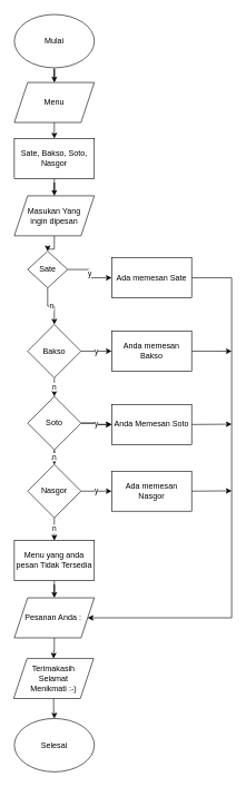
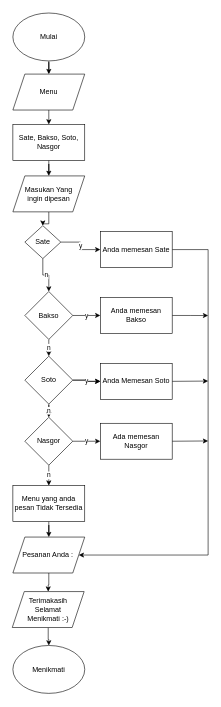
  <mxCell id="0" />
  <mxCell id="1" parent="0" />
  <mxCell id="2" style="edgeStyle=orthogonalEdgeStyle;rounded=0;orthogonalLoop=1;jettySize=auto;html=1;exitX=0.5;exitY=1;exitDx=0;exitDy=0;" edge="1" parent="1" source="3" target="7"><mxGeometry relative="1" as="geometry" /></mxCell>
  <mxCell id="3" value="Mulai" style="ellipse;whiteSpace=wrap;html=1;" vertex="1" parent="1"><mxGeometry x="21" y="20" width="120" height="80" as="geometry" /></mxCell>
  <mxCell id="4" style="edgeStyle=orthogonalEdgeStyle;rounded=0;orthogonalLoop=1;jettySize=auto;html=1;exitX=0.5;exitY=1;exitDx=0;exitDy=0;" edge="1" parent="1" source="5" target="9"><mxGeometry relative="1" as="geometry" /></mxCell>
  <mxCell id="5" value="Sate, Bakso, Soto, Nasgor" style="rounded=0;whiteSpace=wrap;html=1;" vertex="1" parent="1"><mxGeometry x="21" y="206" width="120" height="60" as="geometry" /></mxCell>
  <mxCell id="6" style="edgeStyle=orthogonalEdgeStyle;rounded=0;orthogonalLoop=1;jettySize=auto;html=1;exitX=0.5;exitY=1;exitDx=0;exitDy=0;entryX=0.5;entryY=0;entryDx=0;entryDy=0;" edge="1" parent="1" source="7" target="5"><mxGeometry relative="1" as="geometry" /></mxCell>
  <mxCell id="7" value="Menu" style="shape=parallelogram;perimeter=parallelogramPerimeter;whiteSpace=wrap;html=1;fixedSize=1;" vertex="1" parent="1"><mxGeometry x="21" y="122" width="120" height="60" as="geometry" /></mxCell>
  <mxCell id="8" style="edgeStyle=orthogonalEdgeStyle;rounded=0;orthogonalLoop=1;jettySize=auto;html=1;exitX=0.5;exitY=1;exitDx=0;exitDy=0;" edge="1" parent="1" source="9" target="12"><mxGeometry relative="1" as="geometry" /></mxCell>
  <mxCell id="9" value="Masukan Yang &lt;br&gt;ingin dipesan" style="shape=parallelogram;perimeter=parallelogramPerimeter;whiteSpace=wrap;html=1;fixedSize=1;" vertex="1" parent="1"><mxGeometry x="21" y="292" width="120" height="60" as="geometry" /></mxCell>
  <mxCell id="10" value="n" style="edgeStyle=orthogonalEdgeStyle;rounded=0;orthogonalLoop=1;jettySize=auto;html=1;exitX=0.5;exitY=1;exitDx=0;exitDy=0;" edge="1" parent="1" source="12" target="17"><mxGeometry relative="1" as="geometry" /></mxCell>
  <mxCell id="11" value="y" style="edgeStyle=orthogonalEdgeStyle;rounded=0;orthogonalLoop=1;jettySize=auto;html=1;exitX=1;exitY=0.5;exitDx=0;exitDy=0;" edge="1" parent="1" source="12" target="14"><mxGeometry relative="1" as="geometry" /></mxCell>
  <mxCell id="12" value="Sate" style="rhombus;whiteSpace=wrap;html=1;" vertex="1" parent="1"><mxGeometry x="41" y="375" width="60" height="55" as="geometry" /></mxCell>
  <mxCell id="13" style="edgeStyle=orthogonalEdgeStyle;rounded=0;orthogonalLoop=1;jettySize=auto;html=1;exitX=1;exitY=0.5;exitDx=0;exitDy=0;" edge="1" parent="1" source="14" target="34"><mxGeometry relative="1" as="geometry"><Array as="points"><mxPoint x="347" y="415" /><mxPoint x="347" y="925" /></Array></mxGeometry></mxCell>
- <mxCell id="14" value="Ada memesan Sate" style="rounded=0;whiteSpace=wrap;html=1;" vertex="1" parent="1"><mxGeometry x="167" y="385" width="120" height="60" as="geometry" /></mxCell>
+ <mxCell id="14" value="Anda memesan Sate" style="rounded=0;whiteSpace=wrap;html=1;" vertex="1" parent="1"><mxGeometry x="167" y="385" width="120" height="60" as="geometry" /></mxCell>
  <mxCell id="15" value="n" style="edgeStyle=orthogonalEdgeStyle;rounded=0;orthogonalLoop=1;jettySize=auto;html=1;exitX=0.5;exitY=1;exitDx=0;exitDy=0;" edge="1" parent="1" source="17" target="23"><mxGeometry relative="1" as="geometry" /></mxCell>
  <mxCell id="16" value="y" style="edgeStyle=orthogonalEdgeStyle;rounded=0;orthogonalLoop=1;jettySize=auto;html=1;exitX=1;exitY=0.5;exitDx=0;exitDy=0;" edge="1" parent="1" source="17" target="19"><mxGeometry relative="1" as="geometry" /></mxCell>
  <mxCell id="17" value="Bakso" style="rhombus;whiteSpace=wrap;html=1;" vertex="1" parent="1"><mxGeometry x="41" y="485" width="80" height="80" as="geometry" /></mxCell>
  <mxCell id="18" style="edgeStyle=orthogonalEdgeStyle;rounded=0;orthogonalLoop=1;jettySize=auto;html=1;exitX=1;exitY=0.5;exitDx=0;exitDy=0;" edge="1" parent="1" source="19"><mxGeometry relative="1" as="geometry"><mxPoint x="347" y="525.118" as="targetPoint" /></mxGeometry></mxCell>
  <mxCell id="19" value="Anda memesan Bakso" style="rounded=0;whiteSpace=wrap;html=1;" vertex="1" parent="1"><mxGeometry x="167" y="495" width="120" height="60" as="geometry" /></mxCell>
  <mxCell id="20" value="n" style="edgeStyle=orthogonalEdgeStyle;rounded=0;orthogonalLoop=1;jettySize=auto;html=1;exitX=0.5;exitY=1;exitDx=0;exitDy=0;" edge="1" parent="1" source="23" target="28"><mxGeometry relative="1" as="geometry" /></mxCell>
  <mxCell id="21" style="edgeStyle=orthogonalEdgeStyle;rounded=0;orthogonalLoop=1;jettySize=auto;html=1;exitX=1;exitY=0.5;exitDx=0;exitDy=0;" edge="1" parent="1" source="23" target="25"><mxGeometry relative="1" as="geometry" /></mxCell>
  <mxCell id="22" value="y" style="edgeStyle=orthogonalEdgeStyle;rounded=0;orthogonalLoop=1;jettySize=auto;html=1;" edge="1" parent="1" source="23" target="25"><mxGeometry relative="1" as="geometry" /></mxCell>
  <mxCell id="23" value="Soto" style="rhombus;whiteSpace=wrap;html=1;" vertex="1" parent="1"><mxGeometry x="41" y="593" width="80" height="80" as="geometry" /></mxCell>
  <mxCell id="24" style="edgeStyle=orthogonalEdgeStyle;rounded=0;orthogonalLoop=1;jettySize=auto;html=1;exitX=1;exitY=0.5;exitDx=0;exitDy=0;" edge="1" parent="1" source="25"><mxGeometry relative="1" as="geometry"><mxPoint x="347" y="634.529" as="targetPoint" /></mxGeometry></mxCell>
  <mxCell id="25" value="Anda Memesan Soto" style="rounded=0;whiteSpace=wrap;html=1;" vertex="1" parent="1"><mxGeometry x="167" y="605" width="120" height="60" as="geometry" /></mxCell>
  <mxCell id="26" value="n" style="edgeStyle=orthogonalEdgeStyle;rounded=0;orthogonalLoop=1;jettySize=auto;html=1;exitX=0.5;exitY=1;exitDx=0;exitDy=0;" edge="1" parent="1" source="28" target="32"><mxGeometry relative="1" as="geometry" /></mxCell>
  <mxCell id="27" value="y" style="edgeStyle=orthogonalEdgeStyle;rounded=0;orthogonalLoop=1;jettySize=auto;html=1;exitX=1;exitY=0.5;exitDx=0;exitDy=0;" edge="1" parent="1" source="28" target="30"><mxGeometry relative="1" as="geometry" /></mxCell>
  <mxCell id="28" value="Nasgor" style="rhombus;whiteSpace=wrap;html=1;" vertex="1" parent="1"><mxGeometry x="41" y="695" width="80" height="80" as="geometry" /></mxCell>
  <mxCell id="29" style="edgeStyle=orthogonalEdgeStyle;rounded=0;orthogonalLoop=1;jettySize=auto;html=1;exitX=1;exitY=0.5;exitDx=0;exitDy=0;" edge="1" parent="1" source="30"><mxGeometry relative="1" as="geometry"><mxPoint x="347" y="734.529" as="targetPoint" /></mxGeometry></mxCell>
  <mxCell id="30" value="Ada memesan Nasgor" style="rounded=0;whiteSpace=wrap;html=1;" vertex="1" parent="1"><mxGeometry x="167" y="705" width="120" height="60" as="geometry" /></mxCell>
  <mxCell id="31" style="edgeStyle=orthogonalEdgeStyle;rounded=0;orthogonalLoop=1;jettySize=auto;html=1;exitX=0.5;exitY=1;exitDx=0;exitDy=0;" edge="1" parent="1" source="32" target="34"><mxGeometry relative="1" as="geometry" /></mxCell>
  <mxCell id="32" value="Menu yang anda pesan Tidak Tersedia" style="rounded=0;whiteSpace=wrap;html=1;" vertex="1" parent="1"><mxGeometry x="21" y="809" width="120" height="60" as="geometry" /></mxCell>
  <mxCell id="33" style="edgeStyle=orthogonalEdgeStyle;rounded=0;orthogonalLoop=1;jettySize=auto;html=1;exitX=0.5;exitY=1;exitDx=0;exitDy=0;" edge="1" parent="1" source="34" target="36"><mxGeometry relative="1" as="geometry" /></mxCell>
  <mxCell id="34" value="Pesanan Anda :&amp;nbsp;" style="shape=parallelogram;perimeter=parallelogramPerimeter;whiteSpace=wrap;html=1;fixedSize=1;" vertex="1" parent="1"><mxGeometry x="21" y="895" width="120" height="60" as="geometry" /></mxCell>
  <mxCell id="35" style="edgeStyle=orthogonalEdgeStyle;rounded=0;orthogonalLoop=1;jettySize=auto;html=1;exitX=0.5;exitY=1;exitDx=0;exitDy=0;" edge="1" parent="1" source="36" target="37"><mxGeometry relative="1" as="geometry" /></mxCell>
  <mxCell id="36" value="Terimakasih &lt;br&gt;Selamat&lt;br&gt;Menikmati :-)" style="shape=parallelogram;perimeter=parallelogramPerimeter;whiteSpace=wrap;html=1;fixedSize=1;" vertex="1" parent="1"><mxGeometry x="20" y="986" width="120" height="60" as="geometry" /></mxCell>
- <mxCell id="37" value="Selesai" style="ellipse;whiteSpace=wrap;html=1;" vertex="1" parent="1"><mxGeometry x="21" y="1076" width="120" height="80" as="geometry" /></mxCell>
+ <mxCell id="37" value="Menikmati" style="ellipse;whiteSpace=wrap;html=1;" vertex="1" parent="1"><mxGeometry x="21" y="1076" width="120" height="80" as="geometry" /></mxCell>
